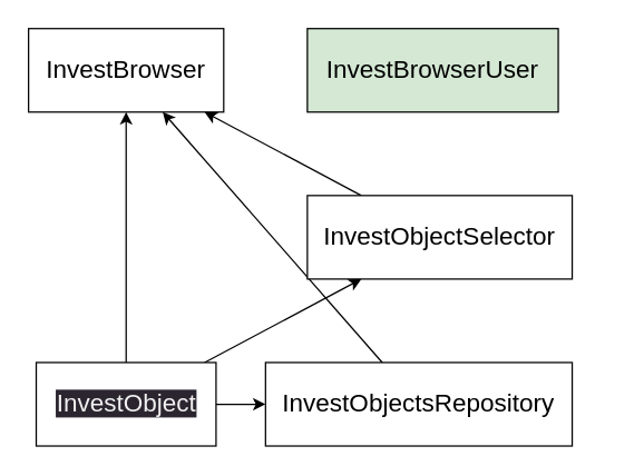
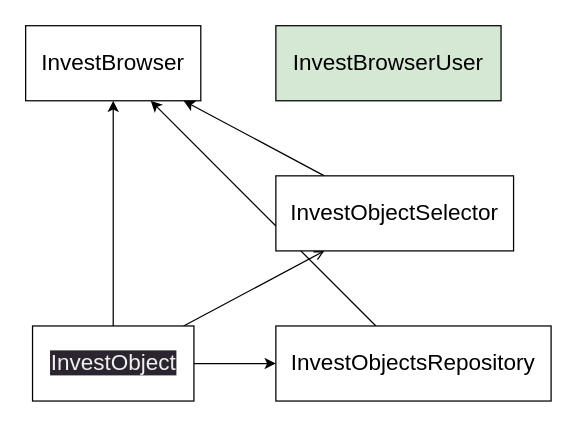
  <mxCell id="0" />
  <mxCell id="1" parent="0" />
  <mxCell id="2" value="&lt;font style=&quot;font-size: 18px;&quot;&gt;InvestBrowser&lt;/font&gt;" style="rounded=0;whiteSpace=wrap;html=1;" vertex="1" parent="1"><mxGeometry x="20" y="20" width="140" height="60" as="geometry" /></mxCell>
  <mxCell id="3" value="InvestBrowserUser" style="rounded=0;whiteSpace=wrap;html=1;fontSize=18;fillColor=#d5e8d4;" vertex="1" parent="1"><mxGeometry x="220" y="20" width="180" height="60" as="geometry" /></mxCell>
  <mxCell id="4" style="edgeStyle=none;html=1;fontSize=18;" edge="1" parent="1" source="5" target="2"><mxGeometry relative="1" as="geometry" /></mxCell>
- <mxCell id="5" value="InvestObjectsRepository" style="rounded=0;whiteSpace=wrap;html=1;fontSize=18;" vertex="1" parent="1"><mxGeometry x="190" y="260" width="220" height="60" as="geometry" /></mxCell>
+ <mxCell id="5" value="InvestObjectsRepository" style="rounded=0;whiteSpace=wrap;html=1;fontSize=18;" vertex="1" parent="1"><mxGeometry x="220" y="260" width="220" height="60" as="geometry" /></mxCell>
  <mxCell id="6" style="edgeStyle=none;html=1;fontSize=18;" edge="1" parent="1" source="9" target="2"><mxGeometry relative="1" as="geometry" /></mxCell>
  <mxCell id="7" style="edgeStyle=none;html=1;fontSize=18;" edge="1" parent="1" source="9" target="5"><mxGeometry relative="1" as="geometry" /></mxCell>
- <mxCell id="8" style="edgeStyle=none;html=1;fontSize=18;" edge="1" parent="1" source="9" target="11"><mxGeometry relative="1" as="geometry" /></mxCell>
+ <mxCell id="8" style="edgeStyle=none;html=1;fontSize=18;endArrow=open;" edge="1" parent="1" source="9" target="11"><mxGeometry relative="1" as="geometry" /></mxCell>
  <mxCell id="9" value="&lt;span style=&quot;color: rgb(240, 240, 240); font-family: Helvetica; font-size: 18px; font-style: normal; font-variant-ligatures: normal; font-variant-caps: normal; font-weight: 400; letter-spacing: normal; orphans: 2; text-align: center; text-indent: 0px; text-transform: none; widows: 2; word-spacing: 0px; -webkit-text-stroke-width: 0px; background-color: rgb(42, 37, 47); text-decoration-thickness: initial; text-decoration-style: initial; text-decoration-color: initial; float: none; display: inline !important;&quot;&gt;InvestObject&lt;/span&gt;" style="rounded=0;whiteSpace=wrap;html=1;fontSize=18;" vertex="1" parent="1"><mxGeometry x="25.5" y="260" width="129" height="60" as="geometry" /></mxCell>
  <mxCell id="10" style="edgeStyle=none;html=1;fontSize=18;" edge="1" parent="1" source="11" target="2"><mxGeometry relative="1" as="geometry" /></mxCell>
  <mxCell id="11" value="InvestObjectSelector" style="rounded=0;whiteSpace=wrap;html=1;fontSize=18;" vertex="1" parent="1"><mxGeometry x="220" y="140" width="190" height="60" as="geometry" /></mxCell>
